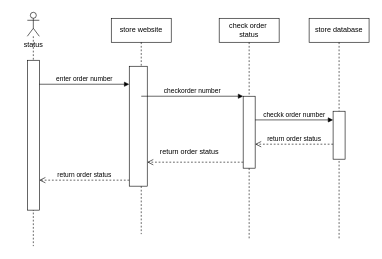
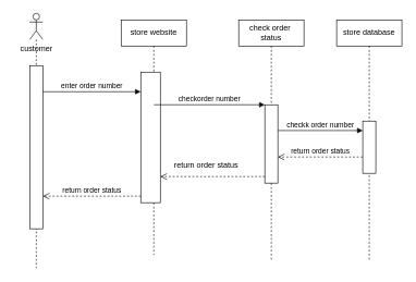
  <mxCell id="0" />
  <mxCell id="1" parent="0" />
  <mxCell id="2" value="" style="shape=umlLifeline;perimeter=lifelinePerimeter;whiteSpace=wrap;html=1;container=1;dropTarget=0;collapsible=0;recursiveResize=0;outlineConnect=0;portConstraint=eastwest;newEdgeStyle={&quot;curved&quot;:0,&quot;rounded&quot;:0};participant=umlActor;" vertex="1" parent="1"><mxGeometry x="45" y="20" width="20" height="390" as="geometry" /></mxCell>
  <mxCell id="3" value="" style="html=1;points=[[0,0,0,0,5],[0,1,0,0,-5],[1,0,0,0,5],[1,1,0,0,-5]];perimeter=orthogonalPerimeter;outlineConnect=0;targetShapes=umlLifeline;portConstraint=eastwest;newEdgeStyle={&quot;curved&quot;:0,&quot;rounded&quot;:0};" vertex="1" parent="2"><mxGeometry y="80" width="20" height="250" as="geometry" /></mxCell>
  <mxCell id="4" value="store website" style="shape=umlLifeline;perimeter=lifelinePerimeter;whiteSpace=wrap;html=1;container=1;dropTarget=0;collapsible=0;recursiveResize=0;outlineConnect=0;portConstraint=eastwest;newEdgeStyle={&quot;curved&quot;:0,&quot;rounded&quot;:0};" vertex="1" parent="1"><mxGeometry x="185" y="30" width="100" height="360" as="geometry" /></mxCell>
  <mxCell id="5" value="check order&amp;nbsp;&lt;div&gt;status&lt;/div&gt;" style="shape=umlLifeline;perimeter=lifelinePerimeter;whiteSpace=wrap;html=1;container=1;dropTarget=0;collapsible=0;recursiveResize=0;outlineConnect=0;portConstraint=eastwest;newEdgeStyle={&quot;curved&quot;:0,&quot;rounded&quot;:0};" vertex="1" parent="1"><mxGeometry x="365" y="30" width="100" height="370" as="geometry" /></mxCell>
  <mxCell id="6" value="" style="html=1;points=[[0,0,0,0,5],[0,1,0,0,-5],[1,0,0,0,5],[1,1,0,0,-5]];perimeter=orthogonalPerimeter;outlineConnect=0;targetShapes=umlLifeline;portConstraint=eastwest;newEdgeStyle={&quot;curved&quot;:0,&quot;rounded&quot;:0};" vertex="1" parent="5"><mxGeometry x="40" y="130" width="20" height="120" as="geometry" /></mxCell>
  <mxCell id="7" value="" style="html=1;points=[[0,0,0,0,5],[0,1,0,0,-5],[1,0,0,0,5],[1,1,0,0,-5]];perimeter=orthogonalPerimeter;outlineConnect=0;targetShapes=umlLifeline;portConstraint=eastwest;newEdgeStyle={&quot;curved&quot;:0,&quot;rounded&quot;:0};" vertex="1" parent="1"><mxGeometry x="215" y="110" width="30" height="200" as="geometry" /></mxCell>
  <mxCell id="8" value="" style="html=1;verticalAlign=bottom;endArrow=block;curved=0;rounded=0;" edge="1" parent="1"><mxGeometry width="80" relative="1" as="geometry"><mxPoint x="574.5" y="370" as="sourcePoint" /><mxPoint x="574.5" y="370" as="targetPoint" /></mxGeometry></mxCell>
  <mxCell id="9" value="store database" style="shape=umlLifeline;perimeter=lifelinePerimeter;whiteSpace=wrap;html=1;container=1;dropTarget=0;collapsible=0;recursiveResize=0;outlineConnect=0;portConstraint=eastwest;newEdgeStyle={&quot;curved&quot;:0,&quot;rounded&quot;:0};" vertex="1" parent="1"><mxGeometry x="515" y="30" width="100" height="370" as="geometry" /></mxCell>
  <mxCell id="10" value="" style="html=1;points=[[0,0,0,0,5],[0,1,0,0,-5],[1,0,0,0,5],[1,1,0,0,-5]];perimeter=orthogonalPerimeter;outlineConnect=0;targetShapes=umlLifeline;portConstraint=eastwest;newEdgeStyle={&quot;curved&quot;:0,&quot;rounded&quot;:0};" vertex="1" parent="9"><mxGeometry x="40" y="155" width="20" height="80" as="geometry" /></mxCell>
- <mxCell id="11" value="status" style="text;html=1;align=center;verticalAlign=middle;resizable=0;points=[];autosize=1;strokeColor=none;fillColor=none;" vertex="1" parent="1"><mxGeometry x="20" y="60" width="70" height="30" as="geometry" /></mxCell>
+ <mxCell id="11" value="customer" style="text;html=1;align=center;verticalAlign=middle;resizable=0;points=[];autosize=1;strokeColor=none;fillColor=none;" vertex="1" parent="1"><mxGeometry x="20" y="60" width="70" height="30" as="geometry" /></mxCell>
  <mxCell id="12" value="enter order number" style="html=1;verticalAlign=bottom;endArrow=block;curved=0;rounded=0;" edge="1" parent="1" target="7"><mxGeometry width="80" relative="1" as="geometry"><mxPoint x="65" y="140" as="sourcePoint" /><mxPoint x="145" y="140" as="targetPoint" /></mxGeometry></mxCell>
  <mxCell id="13" value="checkorder number" style="html=1;verticalAlign=bottom;endArrow=block;curved=0;rounded=0;" edge="1" parent="1" target="6"><mxGeometry width="80" relative="1" as="geometry"><mxPoint x="235" y="160" as="sourcePoint" /><mxPoint x="315" y="160" as="targetPoint" /></mxGeometry></mxCell>
  <mxCell id="14" value="checkk order number" style="html=1;verticalAlign=bottom;endArrow=block;curved=0;rounded=0;" edge="1" parent="1" target="10"><mxGeometry width="80" relative="1" as="geometry"><mxPoint x="425" y="199.5" as="sourcePoint" /><mxPoint x="505" y="199.5" as="targetPoint" /></mxGeometry></mxCell>
  <mxCell id="15" value="return order status" style="html=1;verticalAlign=bottom;endArrow=open;dashed=1;endSize=8;curved=0;rounded=0;" edge="1" parent="1" source="10"><mxGeometry relative="1" as="geometry"><mxPoint x="505" y="240" as="sourcePoint" /><mxPoint x="425" y="240" as="targetPoint" /></mxGeometry></mxCell>
  <mxCell id="16" value="" style="html=1;verticalAlign=bottom;endArrow=open;dashed=1;endSize=8;curved=0;rounded=0;" edge="1" parent="1"><mxGeometry relative="1" as="geometry"><mxPoint x="405" y="270" as="sourcePoint" /><mxPoint x="245" y="270" as="targetPoint" /></mxGeometry></mxCell>
  <mxCell id="17" value="return order status" style="text;html=1;align=center;verticalAlign=middle;resizable=0;points=[];autosize=1;strokeColor=none;fillColor=none;" vertex="1" parent="1"><mxGeometry x="255" y="238" width="120" height="30" as="geometry" /></mxCell>
  <mxCell id="18" value="return order status" style="html=1;verticalAlign=bottom;endArrow=open;dashed=1;endSize=8;curved=0;rounded=0;" edge="1" parent="1" target="3"><mxGeometry relative="1" as="geometry"><mxPoint x="215" y="300" as="sourcePoint" /><mxPoint x="135" y="300" as="targetPoint" /></mxGeometry></mxCell>
